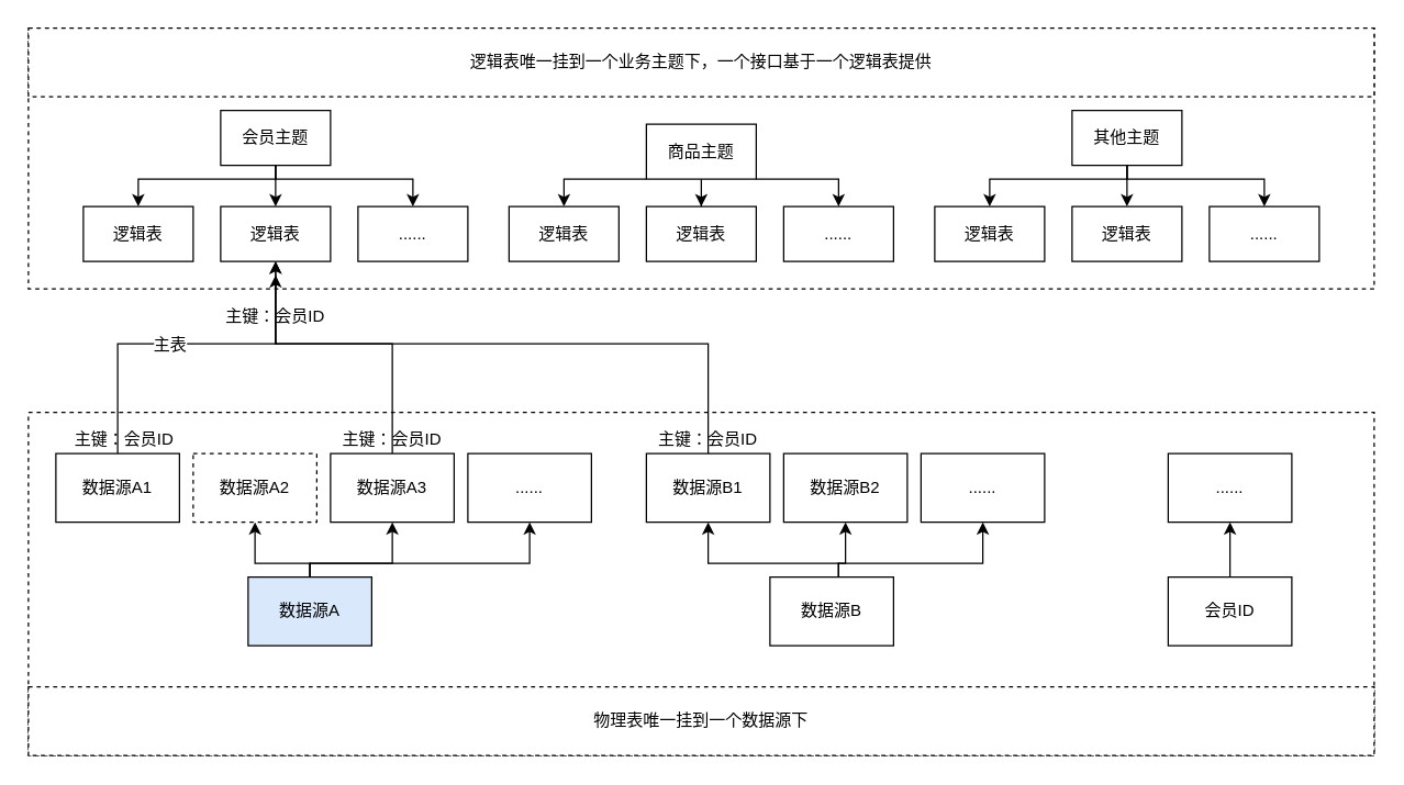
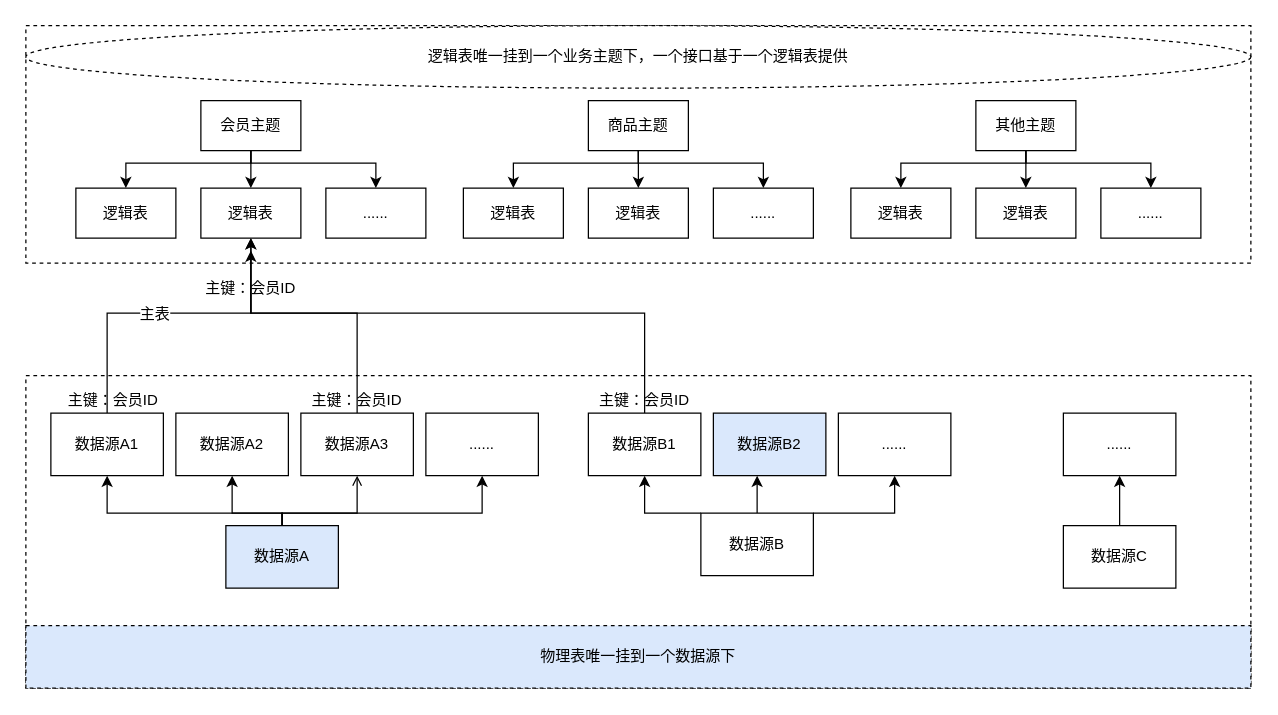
  <mxCell id="0" />
  <mxCell id="1" parent="0" />
  <mxCell id="2" value="" style="rounded=0;whiteSpace=wrap;html=1;dashed=1;" vertex="1" parent="1"><mxGeometry x="20" y="20" width="980" height="190" as="geometry" /></mxCell>
  <mxCell id="3" style="edgeStyle=orthogonalEdgeStyle;rounded=0;orthogonalLoop=1;jettySize=auto;html=1;" edge="1" parent="1" source="6" target="7"><mxGeometry relative="1" as="geometry"><Array as="points"><mxPoint x="200" y="130" /><mxPoint x="100" y="130" /></Array></mxGeometry></mxCell>
  <mxCell id="4" style="edgeStyle=orthogonalEdgeStyle;rounded=0;orthogonalLoop=1;jettySize=auto;html=1;" edge="1" parent="1" source="6" target="9"><mxGeometry relative="1" as="geometry"><Array as="points"><mxPoint x="200" y="130" /><mxPoint x="300" y="130" /></Array></mxGeometry></mxCell>
  <mxCell id="5" style="edgeStyle=orthogonalEdgeStyle;rounded=0;orthogonalLoop=1;jettySize=auto;html=1;" edge="1" parent="1" source="6" target="8"><mxGeometry relative="1" as="geometry" /></mxCell>
  <mxCell id="6" value="会员主题" style="rounded=0;whiteSpace=wrap;html=1;" vertex="1" parent="1"><mxGeometry x="160" y="80" width="80" height="40" as="geometry" /></mxCell>
  <mxCell id="7" value="逻辑表" style="rounded=0;whiteSpace=wrap;html=1;" vertex="1" parent="1"><mxGeometry x="60" y="150" width="80" height="40" as="geometry" /></mxCell>
  <mxCell id="8" value="逻辑表" style="rounded=0;whiteSpace=wrap;html=1;" vertex="1" parent="1"><mxGeometry x="160" y="150" width="80" height="40" as="geometry" /></mxCell>
  <mxCell id="9" value="......" style="rounded=0;whiteSpace=wrap;html=1;" vertex="1" parent="1"><mxGeometry x="260" y="150" width="80" height="40" as="geometry" /></mxCell>
  <mxCell id="10" style="edgeStyle=orthogonalEdgeStyle;rounded=0;orthogonalLoop=1;jettySize=auto;html=1;" edge="1" parent="1" source="13" target="14"><mxGeometry relative="1" as="geometry"><Array as="points"><mxPoint x="510" y="130" /><mxPoint x="410" y="130" /></Array></mxGeometry></mxCell>
  <mxCell id="11" style="edgeStyle=orthogonalEdgeStyle;rounded=0;orthogonalLoop=1;jettySize=auto;html=1;" edge="1" parent="1" source="13" target="16"><mxGeometry relative="1" as="geometry"><Array as="points"><mxPoint x="510" y="130" /><mxPoint x="610" y="130" /></Array></mxGeometry></mxCell>
  <mxCell id="12" style="edgeStyle=orthogonalEdgeStyle;rounded=0;orthogonalLoop=1;jettySize=auto;html=1;" edge="1" parent="1" source="13" target="15"><mxGeometry relative="1" as="geometry" /></mxCell>
- <mxCell id="13" value="商品主题" style="rounded=0;whiteSpace=wrap;html=1;" vertex="1" parent="1"><mxGeometry x="470" y="90" width="80" height="40" as="geometry" /></mxCell>
+ <mxCell id="13" value="商品主题" style="rounded=0;whiteSpace=wrap;html=1;" vertex="1" parent="1"><mxGeometry x="470" y="80" width="80" height="40" as="geometry" /></mxCell>
  <mxCell id="14" value="逻辑表" style="rounded=0;whiteSpace=wrap;html=1;" vertex="1" parent="1"><mxGeometry x="370" y="150" width="80" height="40" as="geometry" /></mxCell>
  <mxCell id="15" value="逻辑表" style="rounded=0;whiteSpace=wrap;html=1;" vertex="1" parent="1"><mxGeometry x="470" y="150" width="80" height="40" as="geometry" /></mxCell>
  <mxCell id="16" value="......" style="rounded=0;whiteSpace=wrap;html=1;" vertex="1" parent="1"><mxGeometry x="570" y="150" width="80" height="40" as="geometry" /></mxCell>
  <mxCell id="17" style="edgeStyle=orthogonalEdgeStyle;rounded=0;orthogonalLoop=1;jettySize=auto;html=1;" edge="1" parent="1" source="20" target="21"><mxGeometry relative="1" as="geometry"><Array as="points"><mxPoint x="820" y="130" /><mxPoint x="720" y="130" /></Array></mxGeometry></mxCell>
  <mxCell id="18" style="edgeStyle=orthogonalEdgeStyle;rounded=0;orthogonalLoop=1;jettySize=auto;html=1;" edge="1" parent="1" source="20" target="23"><mxGeometry relative="1" as="geometry"><Array as="points"><mxPoint x="820" y="130" /><mxPoint x="920" y="130" /></Array></mxGeometry></mxCell>
  <mxCell id="19" style="edgeStyle=orthogonalEdgeStyle;rounded=0;orthogonalLoop=1;jettySize=auto;html=1;" edge="1" parent="1" source="20" target="22"><mxGeometry relative="1" as="geometry" /></mxCell>
  <mxCell id="20" value="其他主题" style="rounded=0;whiteSpace=wrap;html=1;" vertex="1" parent="1"><mxGeometry x="780" y="80" width="80" height="40" as="geometry" /></mxCell>
  <mxCell id="21" value="逻辑表" style="rounded=0;whiteSpace=wrap;html=1;" vertex="1" parent="1"><mxGeometry x="680" y="150" width="80" height="40" as="geometry" /></mxCell>
  <mxCell id="22" value="逻辑表" style="rounded=0;whiteSpace=wrap;html=1;" vertex="1" parent="1"><mxGeometry x="780" y="150" width="80" height="40" as="geometry" /></mxCell>
  <mxCell id="23" value="......" style="rounded=0;whiteSpace=wrap;html=1;" vertex="1" parent="1"><mxGeometry x="880" y="150" width="80" height="40" as="geometry" /></mxCell>
- <mxCell id="24" value="逻辑表唯一挂到一个业务主题下，一个接口基于一个逻辑表提供" style="rounded=0;whiteSpace=wrap;html=1;dashed=1;" vertex="1" parent="1"><mxGeometry x="20" y="20" width="980" height="50" as="geometry" /></mxCell>
+ <mxCell id="24" value="逻辑表唯一挂到一个业务主题下，一个接口基于一个逻辑表提供" style="ellipse;whiteSpace=wrap;html=1;dashed=1;" vertex="1" parent="1"><mxGeometry x="20" y="20" width="980" height="50" as="geometry" /></mxCell>
  <mxCell id="25" value="" style="rounded=0;whiteSpace=wrap;html=1;dashed=1;" vertex="1" parent="1"><mxGeometry x="20" y="300" width="980" height="250" as="geometry" /></mxCell>
  <mxCell id="26" style="edgeStyle=orthogonalEdgeStyle;rounded=0;orthogonalLoop=1;jettySize=auto;html=1;" edge="1" parent="1" source="28" target="8"><mxGeometry relative="1" as="geometry"><Array as="points"><mxPoint x="85" y="250" /><mxPoint x="200" y="250" /></Array></mxGeometry></mxCell>
  <mxCell id="27" value="主表" style="text;html=1;align=center;verticalAlign=middle;resizable=0;points=[];labelBackgroundColor=#ffffff;" vertex="1" connectable="0" parent="26"><mxGeometry x="-0.372" y="-37" relative="1" as="geometry"><mxPoint x="37" y="-37" as="offset" /></mxGeometry></mxCell>
  <mxCell id="28" value="数据源A1" style="rounded=0;whiteSpace=wrap;html=1;" vertex="1" parent="1"><mxGeometry x="40" y="330" width="90" height="50" as="geometry" /></mxCell>
+ <mxCell id="29" style="edgeStyle=orthogonalEdgeStyle;rounded=0;orthogonalLoop=1;jettySize=auto;html=1;" edge="1" parent="1" source="33" target="28"><mxGeometry relative="1" as="geometry"><Array as="points"><mxPoint x="225" y="410" /><mxPoint x="85" y="410" /></Array></mxGeometry></mxCell>
  <mxCell id="30" style="edgeStyle=orthogonalEdgeStyle;rounded=0;orthogonalLoop=1;jettySize=auto;html=1;" edge="1" parent="1" source="33" target="37"><mxGeometry relative="1" as="geometry"><Array as="points"><mxPoint x="225" y="410" /><mxPoint x="385" y="410" /></Array></mxGeometry></mxCell>
  <mxCell id="31" style="edgeStyle=orthogonalEdgeStyle;rounded=0;orthogonalLoop=1;jettySize=auto;html=1;" edge="1" parent="1" source="33" target="34"><mxGeometry relative="1" as="geometry"><Array as="points"><mxPoint x="225" y="410" /><mxPoint x="185" y="410" /></Array></mxGeometry></mxCell>
- <mxCell id="32" style="edgeStyle=orthogonalEdgeStyle;rounded=0;orthogonalLoop=1;jettySize=auto;html=1;" edge="1" parent="1" source="33" target="36"><mxGeometry relative="1" as="geometry"><Array as="points"><mxPoint x="225" y="410" /><mxPoint x="285" y="410" /></Array></mxGeometry></mxCell>
+ <mxCell id="32" style="edgeStyle=orthogonalEdgeStyle;rounded=0;orthogonalLoop=1;jettySize=auto;html=1;endArrow=open;" edge="1" parent="1" source="33" target="36"><mxGeometry relative="1" as="geometry"><Array as="points"><mxPoint x="225" y="410" /><mxPoint x="285" y="410" /></Array></mxGeometry></mxCell>
  <mxCell id="33" value="数据源A" style="rounded=0;whiteSpace=wrap;html=1;fillColor=#dae8fc;" vertex="1" parent="1"><mxGeometry x="180" y="420" width="90" height="50" as="geometry" /></mxCell>
- <mxCell id="34" value="数据源A2" style="rounded=0;whiteSpace=wrap;html=1;dashed=1;" vertex="1" parent="1"><mxGeometry x="140" y="330" width="90" height="50" as="geometry" /></mxCell>
+ <mxCell id="34" value="数据源A2" style="rounded=0;whiteSpace=wrap;html=1;" vertex="1" parent="1"><mxGeometry x="140" y="330" width="90" height="50" as="geometry" /></mxCell>
  <mxCell id="35" style="edgeStyle=orthogonalEdgeStyle;rounded=0;orthogonalLoop=1;jettySize=auto;html=1;entryX=0.5;entryY=1;entryDx=0;entryDy=0;" edge="1" parent="1" source="36" target="8"><mxGeometry relative="1" as="geometry"><mxPoint x="200" y="200" as="targetPoint" /><Array as="points"><mxPoint x="285" y="250" /><mxPoint x="200" y="250" /></Array></mxGeometry></mxCell>
  <mxCell id="36" value="数据源A3" style="rounded=0;whiteSpace=wrap;html=1;" vertex="1" parent="1"><mxGeometry x="240" y="330" width="90" height="50" as="geometry" /></mxCell>
  <mxCell id="37" value="......" style="rounded=0;whiteSpace=wrap;html=1;" vertex="1" parent="1"><mxGeometry x="340" y="330" width="90" height="50" as="geometry" /></mxCell>
- <mxCell id="38" value="物理表唯一挂到一个数据源下" style="rounded=0;whiteSpace=wrap;html=1;dashed=1;" vertex="1" parent="1"><mxGeometry x="20" y="500" width="980" height="50" as="geometry" /></mxCell>
+ <mxCell id="38" value="物理表唯一挂到一个数据源下" style="rounded=0;whiteSpace=wrap;html=1;dashed=1;fillColor=#dae8fc;" vertex="1" parent="1"><mxGeometry x="20" y="500" width="980" height="50" as="geometry" /></mxCell>
  <mxCell id="39" value="主键：会员ID" style="text;html=1;strokeColor=none;fillColor=none;align=center;verticalAlign=middle;whiteSpace=wrap;rounded=0;dashed=1;" vertex="1" parent="1"><mxGeometry x="145" y="220" width="110" height="20" as="geometry" /></mxCell>
  <mxCell id="40" style="edgeStyle=orthogonalEdgeStyle;rounded=0;orthogonalLoop=1;jettySize=auto;html=1;" edge="1" parent="1" source="41"><mxGeometry relative="1" as="geometry"><mxPoint x="200" y="200" as="targetPoint" /><Array as="points"><mxPoint x="515" y="250" /><mxPoint x="200" y="250" /></Array></mxGeometry></mxCell>
  <mxCell id="41" value="数据源B1" style="rounded=0;whiteSpace=wrap;html=1;" vertex="1" parent="1"><mxGeometry x="470" y="330" width="90" height="50" as="geometry" /></mxCell>
  <mxCell id="42" style="edgeStyle=orthogonalEdgeStyle;rounded=0;orthogonalLoop=1;jettySize=auto;html=1;" edge="1" parent="1" source="45" target="41"><mxGeometry relative="1" as="geometry"><Array as="points"><mxPoint x="610" y="410" /><mxPoint x="515" y="410" /></Array></mxGeometry></mxCell>
  <mxCell id="43" style="edgeStyle=orthogonalEdgeStyle;rounded=0;orthogonalLoop=1;jettySize=auto;html=1;" edge="1" parent="1" source="45" target="46"><mxGeometry relative="1" as="geometry"><Array as="points"><mxPoint x="610" y="410" /><mxPoint x="615" y="410" /></Array></mxGeometry></mxCell>
  <mxCell id="44" style="edgeStyle=orthogonalEdgeStyle;rounded=0;orthogonalLoop=1;jettySize=auto;html=1;" edge="1" parent="1" source="45" target="47"><mxGeometry relative="1" as="geometry"><Array as="points"><mxPoint x="610" y="410" /><mxPoint x="715" y="410" /></Array></mxGeometry></mxCell>
- <mxCell id="45" value="数据源B" style="rounded=0;whiteSpace=wrap;html=1;" vertex="1" parent="1"><mxGeometry x="560" y="420" width="90" height="50" as="geometry" /></mxCell>
- <mxCell id="46" value="数据源B2" style="rounded=0;whiteSpace=wrap;html=1;" vertex="1" parent="1"><mxGeometry x="570" y="330" width="90" height="50" as="geometry" /></mxCell>
+ <mxCell id="45" value="数据源B" style="rounded=0;whiteSpace=wrap;html=1;" vertex="1" parent="1"><mxGeometry x="560" y="410" width="90" height="50" as="geometry" /></mxCell>
+ <mxCell id="46" value="数据源B2" style="rounded=0;whiteSpace=wrap;html=1;fillColor=#dae8fc;" vertex="1" parent="1"><mxGeometry x="570" y="330" width="90" height="50" as="geometry" /></mxCell>
  <mxCell id="47" value="......" style="rounded=0;whiteSpace=wrap;html=1;" vertex="1" parent="1"><mxGeometry x="670" y="330" width="90" height="50" as="geometry" /></mxCell>
  <mxCell id="48" style="edgeStyle=orthogonalEdgeStyle;rounded=0;orthogonalLoop=1;jettySize=auto;html=1;" edge="1" parent="1" source="49" target="50"><mxGeometry relative="1" as="geometry" /></mxCell>
- <mxCell id="49" value="会员ID" style="rounded=0;whiteSpace=wrap;html=1;" vertex="1" parent="1"><mxGeometry x="850" y="420" width="90" height="50" as="geometry" /></mxCell>
+ <mxCell id="49" value="数据源C" style="rounded=0;whiteSpace=wrap;html=1;" vertex="1" parent="1"><mxGeometry x="850" y="420" width="90" height="50" as="geometry" /></mxCell>
  <mxCell id="50" value="......" style="rounded=0;whiteSpace=wrap;html=1;" vertex="1" parent="1"><mxGeometry x="850" y="330" width="90" height="50" as="geometry" /></mxCell>
  <mxCell id="51" value="主键：会员ID" style="text;html=1;strokeColor=none;fillColor=none;align=center;verticalAlign=middle;whiteSpace=wrap;rounded=0;dashed=1;" vertex="1" parent="1"><mxGeometry x="35" y="310" width="110" height="20" as="geometry" /></mxCell>
  <mxCell id="52" value="主键：会员ID" style="text;html=1;strokeColor=none;fillColor=none;align=center;verticalAlign=middle;whiteSpace=wrap;rounded=0;dashed=1;" vertex="1" parent="1"><mxGeometry x="230" y="310" width="110" height="20" as="geometry" /></mxCell>
  <mxCell id="53" value="主键：会员ID" style="text;html=1;strokeColor=none;fillColor=none;align=center;verticalAlign=middle;whiteSpace=wrap;rounded=0;dashed=1;" vertex="1" parent="1"><mxGeometry x="460" y="310" width="110" height="20" as="geometry" /></mxCell>
